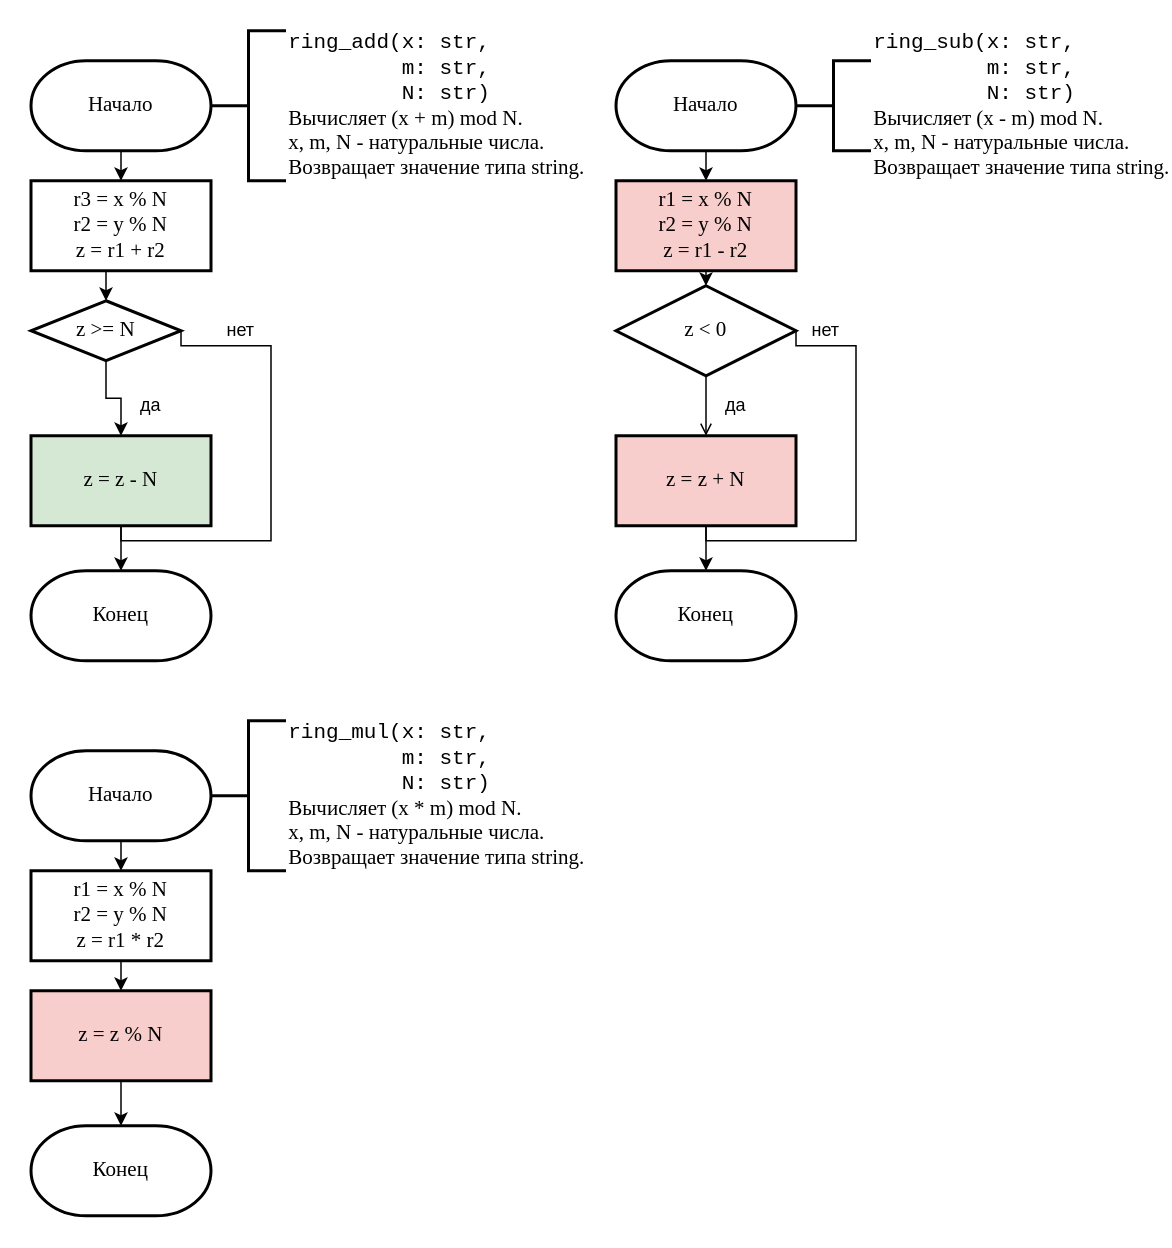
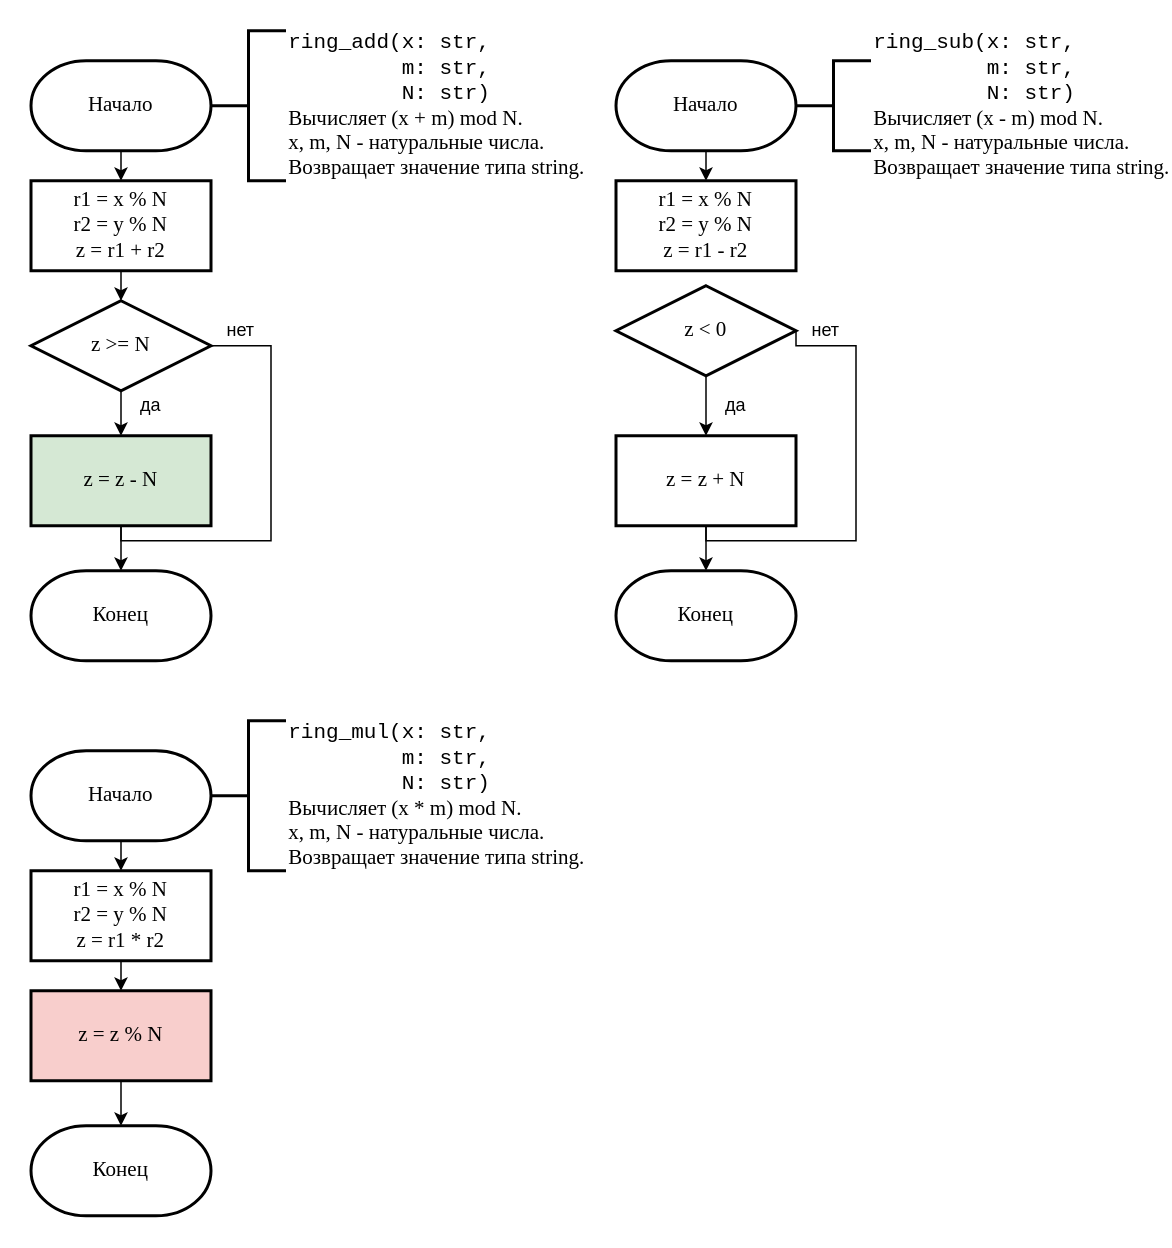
  <mxCell id="0" />
  <mxCell id="1" parent="0" />
  <mxCell id="2" style="edgeStyle=orthogonalEdgeStyle;rounded=0;orthogonalLoop=1;jettySize=auto;html=1;exitX=0.5;exitY=1;exitDx=0;exitDy=0;exitPerimeter=0;entryX=0.5;entryY=0;entryDx=0;entryDy=0;entryPerimeter=0;" parent="1" source="3" edge="1"><mxGeometry relative="1" as="geometry"><mxPoint x="80" y="120" as="targetPoint" /></mxGeometry></mxCell>
  <mxCell id="3" value="Начало" style="strokeWidth=2;html=1;shape=mxgraph.flowchart.terminator;whiteSpace=wrap;fontSize=14;fontFamily=Times New Roman;" parent="1" vertex="1"><mxGeometry x="20" y="40" width="120" height="60" as="geometry" /></mxCell>
  <mxCell id="4" value="&lt;div&gt;&lt;font face=&quot;Courier New&quot;&gt;ring_add(x: str,&lt;/font&gt;&lt;/div&gt;&lt;div&gt;&lt;font face=&quot;Courier New&quot;&gt;&amp;nbsp;&amp;nbsp;&amp;nbsp;&amp;nbsp;&amp;nbsp;&amp;nbsp;&amp;nbsp;&amp;nbsp; m: str,&lt;/font&gt;&lt;/div&gt;&lt;div&gt;&lt;font face=&quot;Courier New&quot;&gt;&amp;nbsp;&amp;nbsp;&amp;nbsp;&amp;nbsp;&amp;nbsp;&amp;nbsp;&amp;nbsp;&amp;nbsp; N: str)&lt;/font&gt;&lt;/div&gt;&lt;div&gt;Вычисляет (x + m) mod N.&lt;br&gt;&lt;/div&gt;&lt;div&gt;x, m, N - натуральные числа.&lt;br&gt;&lt;/div&gt;&lt;div&gt;Возвращает значение типа string.&lt;br&gt;&lt;/div&gt;" style="strokeWidth=2;html=1;shape=mxgraph.flowchart.annotation_2;align=left;labelPosition=right;pointerEvents=1;fontFamily=Times New Roman;fontSize=14;" parent="1" vertex="1"><mxGeometry x="140" y="20" width="50" height="100" as="geometry" /></mxCell>
  <mxCell id="5" style="edgeStyle=orthogonalEdgeStyle;rounded=0;orthogonalLoop=1;jettySize=auto;html=1;exitX=0.5;exitY=1;exitDx=0;exitDy=0;entryX=0.5;entryY=0;entryDx=0;entryDy=0;entryPerimeter=0;" edge="1" parent="1" source="6" target="9"><mxGeometry relative="1" as="geometry" /></mxCell>
- <mxCell id="6" value="&lt;div&gt;r3 = x % N&lt;/div&gt;&lt;div&gt;r2 = y % N&lt;/div&gt;&lt;div&gt;z = r1 + r2&lt;br&gt;&lt;/div&gt;" style="rounded=0;whiteSpace=wrap;html=1;absoluteArcSize=1;arcSize=14;strokeWidth=2;fontFamily=Times New Roman;fontSize=14;" parent="1" vertex="1"><mxGeometry x="20" y="120" width="120" height="60" as="geometry" /></mxCell>
+ <mxCell id="6" value="&lt;div&gt;r1 = x % N&lt;/div&gt;&lt;div&gt;r2 = y % N&lt;/div&gt;&lt;div&gt;z = r1 + r2&lt;br&gt;&lt;/div&gt;" style="rounded=0;whiteSpace=wrap;html=1;absoluteArcSize=1;arcSize=14;strokeWidth=2;fontFamily=Times New Roman;fontSize=14;" parent="1" vertex="1"><mxGeometry x="20" y="120" width="120" height="60" as="geometry" /></mxCell>
  <mxCell id="7" value="" style="edgeStyle=orthogonalEdgeStyle;rounded=0;orthogonalLoop=1;jettySize=auto;html=1;exitX=0.5;exitY=1;exitDx=0;exitDy=0;exitPerimeter=0;entryX=0.5;entryY=0;entryDx=0;entryDy=0;fontFamily=Times New Roman;fontSize=14;" parent="1" source="9" target="11" edge="1"><mxGeometry relative="1" as="geometry" /></mxCell>
  <mxCell id="8" style="edgeStyle=orthogonalEdgeStyle;rounded=0;orthogonalLoop=1;jettySize=auto;html=1;exitX=1;exitY=0.5;exitDx=0;exitDy=0;exitPerimeter=0;endArrow=none;endFill=0;" edge="1" parent="1" source="9"><mxGeometry relative="1" as="geometry"><mxPoint x="80" y="350" as="targetPoint" /><Array as="points"><mxPoint x="180" y="230" /><mxPoint x="180" y="360" /><mxPoint x="80" y="360" /></Array></mxGeometry></mxCell>
- <mxCell id="9" value="z &amp;gt;= N" style="strokeWidth=2;html=1;shape=mxgraph.flowchart.decision;whiteSpace=wrap;rounded=0;fontFamily=Times New Roman;fontSize=14;" parent="1" vertex="1"><mxGeometry x="20" y="200" width="100" height="40" as="geometry" /></mxCell>
+ <mxCell id="9" value="z &amp;gt;= N" style="strokeWidth=2;html=1;shape=mxgraph.flowchart.decision;whiteSpace=wrap;rounded=0;fontFamily=Times New Roman;fontSize=14;" parent="1" vertex="1"><mxGeometry x="20" y="200" width="120" height="60" as="geometry" /></mxCell>
  <mxCell id="10" style="edgeStyle=orthogonalEdgeStyle;rounded=0;orthogonalLoop=1;jettySize=auto;html=1;exitX=0.5;exitY=1;exitDx=0;exitDy=0;entryX=0.5;entryY=0;entryDx=0;entryDy=0;entryPerimeter=0;" edge="1" parent="1" source="11" target="13"><mxGeometry relative="1" as="geometry" /></mxCell>
  <mxCell id="11" value="z = z - N" style="rounded=0;whiteSpace=wrap;html=1;absoluteArcSize=1;arcSize=14;strokeWidth=2;fontFamily=Times New Roman;fontSize=14;fillColor=#d5e8d4;" parent="1" vertex="1"><mxGeometry x="20" y="290" width="120" height="60" as="geometry" /></mxCell>
  <mxCell id="12" value="нет" style="text;html=1;strokeColor=none;fillColor=none;align=center;verticalAlign=middle;whiteSpace=wrap;rounded=0;" parent="1" vertex="1"><mxGeometry x="150" y="210" width="20" height="20" as="geometry" /></mxCell>
  <mxCell id="13" value="Конец" style="strokeWidth=2;html=1;shape=mxgraph.flowchart.terminator;whiteSpace=wrap;fontSize=14;fontFamily=Times New Roman;" parent="1" vertex="1"><mxGeometry x="20" y="380" width="120" height="60" as="geometry" /></mxCell>
  <mxCell id="14" value="да" style="text;html=1;strokeColor=none;fillColor=none;align=center;verticalAlign=middle;whiteSpace=wrap;rounded=0;" vertex="1" parent="1"><mxGeometry x="90" y="260" width="20" height="20" as="geometry" /></mxCell>
  <mxCell id="15" style="edgeStyle=orthogonalEdgeStyle;rounded=0;orthogonalLoop=1;jettySize=auto;html=1;exitX=0.5;exitY=1;exitDx=0;exitDy=0;exitPerimeter=0;entryX=0.5;entryY=0;entryDx=0;entryDy=0;entryPerimeter=0;" edge="1" parent="1" source="16"><mxGeometry relative="1" as="geometry"><mxPoint x="470" y="120" as="targetPoint" /></mxGeometry></mxCell>
  <mxCell id="16" value="Начало" style="strokeWidth=2;html=1;shape=mxgraph.flowchart.terminator;whiteSpace=wrap;fontSize=14;fontFamily=Times New Roman;" vertex="1" parent="1"><mxGeometry x="410" y="40" width="120" height="60" as="geometry" /></mxCell>
  <mxCell id="17" value="&lt;div&gt;&lt;font face=&quot;Courier New&quot;&gt;ring_sub(x: str,&lt;/font&gt;&lt;/div&gt;&lt;div&gt;&lt;font face=&quot;Courier New&quot;&gt;&amp;nbsp;&amp;nbsp;&amp;nbsp;&amp;nbsp;&amp;nbsp;&amp;nbsp;&amp;nbsp;&amp;nbsp; m: str,&lt;/font&gt;&lt;/div&gt;&lt;div&gt;&lt;font face=&quot;Courier New&quot;&gt;&amp;nbsp;&amp;nbsp;&amp;nbsp;&amp;nbsp;&amp;nbsp;&amp;nbsp;&amp;nbsp;&amp;nbsp; N: str)&lt;/font&gt;&lt;/div&gt;&lt;div&gt;Вычисляет (x - m) mod N.&lt;br&gt;&lt;/div&gt;&lt;div&gt;x, m, N - натуральные числа.&lt;br&gt;&lt;/div&gt;&lt;div&gt;Возвращает значение типа string.&lt;br&gt;&lt;/div&gt;" style="strokeWidth=2;html=1;shape=mxgraph.flowchart.annotation_2;align=left;labelPosition=right;pointerEvents=1;fontFamily=Times New Roman;fontSize=14;" vertex="1" parent="1"><mxGeometry x="530" y="40" width="50" height="60" as="geometry" /></mxCell>
- <mxCell id="18" style="edgeStyle=orthogonalEdgeStyle;rounded=0;orthogonalLoop=1;jettySize=auto;html=1;exitX=0.5;exitY=1;exitDx=0;exitDy=0;entryX=0.5;entryY=0;entryDx=0;entryDy=0;entryPerimeter=0;" edge="1" parent="1" source="19" target="22"><mxGeometry relative="1" as="geometry" /></mxCell>
- <mxCell id="19" value="&lt;div&gt;r1 = x % N&lt;/div&gt;&lt;div&gt;r2 = y % N&lt;/div&gt;&lt;div&gt;z = r1 - r2&lt;br&gt;&lt;/div&gt;" style="rounded=0;whiteSpace=wrap;html=1;absoluteArcSize=1;arcSize=14;strokeWidth=2;fontFamily=Times New Roman;fontSize=14;fillColor=#f8cecc;" vertex="1" parent="1"><mxGeometry x="410" y="120" width="120" height="60" as="geometry" /></mxCell>
- <mxCell id="20" value="" style="edgeStyle=orthogonalEdgeStyle;rounded=0;orthogonalLoop=1;jettySize=auto;html=1;exitX=0.5;exitY=1;exitDx=0;exitDy=0;exitPerimeter=0;entryX=0.5;entryY=0;entryDx=0;entryDy=0;fontFamily=Times New Roman;fontSize=14;endArrow=open;" edge="1" parent="1" source="22" target="24"><mxGeometry relative="1" as="geometry" /></mxCell>
+ <mxCell id="19" value="&lt;div&gt;r1 = x % N&lt;/div&gt;&lt;div&gt;r2 = y % N&lt;/div&gt;&lt;div&gt;z = r1 - r2&lt;br&gt;&lt;/div&gt;" style="rounded=0;whiteSpace=wrap;html=1;absoluteArcSize=1;arcSize=14;strokeWidth=2;fontFamily=Times New Roman;fontSize=14;" vertex="1" parent="1"><mxGeometry x="410" y="120" width="120" height="60" as="geometry" /></mxCell>
+ <mxCell id="20" value="" style="edgeStyle=orthogonalEdgeStyle;rounded=0;orthogonalLoop=1;jettySize=auto;html=1;exitX=0.5;exitY=1;exitDx=0;exitDy=0;exitPerimeter=0;entryX=0.5;entryY=0;entryDx=0;entryDy=0;fontFamily=Times New Roman;fontSize=14;" edge="1" parent="1" source="22" target="24"><mxGeometry relative="1" as="geometry" /></mxCell>
  <mxCell id="21" style="edgeStyle=orthogonalEdgeStyle;rounded=0;orthogonalLoop=1;jettySize=auto;html=1;exitX=1;exitY=0.5;exitDx=0;exitDy=0;exitPerimeter=0;endArrow=none;endFill=0;" edge="1" parent="1" source="22"><mxGeometry relative="1" as="geometry"><mxPoint x="470" y="350" as="targetPoint" /><Array as="points"><mxPoint x="570" y="230" /><mxPoint x="570" y="360" /><mxPoint x="470" y="360" /></Array></mxGeometry></mxCell>
  <mxCell id="22" value="z &amp;lt; 0" style="strokeWidth=2;html=1;shape=mxgraph.flowchart.decision;whiteSpace=wrap;rounded=0;fontFamily=Times New Roman;fontSize=14;" vertex="1" parent="1"><mxGeometry x="410" y="190" width="120" height="60" as="geometry" /></mxCell>
  <mxCell id="23" style="edgeStyle=orthogonalEdgeStyle;rounded=0;orthogonalLoop=1;jettySize=auto;html=1;exitX=0.5;exitY=1;exitDx=0;exitDy=0;entryX=0.5;entryY=0;entryDx=0;entryDy=0;entryPerimeter=0;" edge="1" parent="1" source="24" target="26"><mxGeometry relative="1" as="geometry" /></mxCell>
- <mxCell id="24" value="z = z + N" style="rounded=0;whiteSpace=wrap;html=1;absoluteArcSize=1;arcSize=14;strokeWidth=2;fontFamily=Times New Roman;fontSize=14;fillColor=#f8cecc;" vertex="1" parent="1"><mxGeometry x="410" y="290" width="120" height="60" as="geometry" /></mxCell>
+ <mxCell id="24" value="z = z + N" style="rounded=0;whiteSpace=wrap;html=1;absoluteArcSize=1;arcSize=14;strokeWidth=2;fontFamily=Times New Roman;fontSize=14;" vertex="1" parent="1"><mxGeometry x="410" y="290" width="120" height="60" as="geometry" /></mxCell>
  <mxCell id="25" value="нет" style="text;html=1;strokeColor=none;fillColor=none;align=center;verticalAlign=middle;whiteSpace=wrap;rounded=0;" vertex="1" parent="1"><mxGeometry x="540" y="210" width="20" height="20" as="geometry" /></mxCell>
  <mxCell id="26" value="Конец" style="strokeWidth=2;html=1;shape=mxgraph.flowchart.terminator;whiteSpace=wrap;fontSize=14;fontFamily=Times New Roman;" vertex="1" parent="1"><mxGeometry x="410" y="380" width="120" height="60" as="geometry" /></mxCell>
  <mxCell id="27" value="да" style="text;html=1;strokeColor=none;fillColor=none;align=center;verticalAlign=middle;whiteSpace=wrap;rounded=0;" vertex="1" parent="1"><mxGeometry x="480" y="260" width="20" height="20" as="geometry" /></mxCell>
  <mxCell id="28" style="edgeStyle=orthogonalEdgeStyle;rounded=0;orthogonalLoop=1;jettySize=auto;html=1;exitX=0.5;exitY=1;exitDx=0;exitDy=0;exitPerimeter=0;entryX=0.5;entryY=0;entryDx=0;entryDy=0;entryPerimeter=0;" edge="1" parent="1" source="29"><mxGeometry relative="1" as="geometry"><mxPoint x="80" y="580" as="targetPoint" /></mxGeometry></mxCell>
  <mxCell id="29" value="Начало" style="strokeWidth=2;html=1;shape=mxgraph.flowchart.terminator;whiteSpace=wrap;fontSize=14;fontFamily=Times New Roman;" vertex="1" parent="1"><mxGeometry x="20" y="500" width="120" height="60" as="geometry" /></mxCell>
  <mxCell id="30" value="&lt;div&gt;&lt;font face=&quot;Courier New&quot;&gt;ring_mul(x: str,&lt;/font&gt;&lt;/div&gt;&lt;div&gt;&lt;font face=&quot;Courier New&quot;&gt;&amp;nbsp;&amp;nbsp;&amp;nbsp;&amp;nbsp;&amp;nbsp;&amp;nbsp;&amp;nbsp;&amp;nbsp; m: str,&lt;/font&gt;&lt;/div&gt;&lt;div&gt;&lt;font face=&quot;Courier New&quot;&gt;&amp;nbsp;&amp;nbsp;&amp;nbsp;&amp;nbsp;&amp;nbsp;&amp;nbsp;&amp;nbsp;&amp;nbsp; N: str)&lt;/font&gt;&lt;/div&gt;&lt;div&gt;Вычисляет (x * m) mod N.&lt;br&gt;&lt;/div&gt;&lt;div&gt;x, m, N - натуральные числа.&lt;br&gt;&lt;/div&gt;&lt;div&gt;Возвращает значение типа string.&lt;br&gt;&lt;/div&gt;" style="strokeWidth=2;html=1;shape=mxgraph.flowchart.annotation_2;align=left;labelPosition=right;pointerEvents=1;fontFamily=Times New Roman;fontSize=14;" vertex="1" parent="1"><mxGeometry x="140" y="480" width="50" height="100" as="geometry" /></mxCell>
  <mxCell id="31" style="edgeStyle=orthogonalEdgeStyle;rounded=0;orthogonalLoop=1;jettySize=auto;html=1;exitX=0.5;exitY=1;exitDx=0;exitDy=0;entryX=0.5;entryY=0;entryDx=0;entryDy=0;entryPerimeter=0;" edge="1" parent="1" source="32"><mxGeometry relative="1" as="geometry"><mxPoint x="80" y="660" as="targetPoint" /></mxGeometry></mxCell>
  <mxCell id="32" value="&lt;div&gt;r1 = x % N&lt;/div&gt;&lt;div&gt;r2 = y % N&lt;/div&gt;&lt;div&gt;z = r1 * r2&lt;br&gt;&lt;/div&gt;" style="rounded=0;whiteSpace=wrap;html=1;absoluteArcSize=1;arcSize=14;strokeWidth=2;fontFamily=Times New Roman;fontSize=14;" vertex="1" parent="1"><mxGeometry x="20" y="580" width="120" height="60" as="geometry" /></mxCell>
  <mxCell id="33" style="edgeStyle=orthogonalEdgeStyle;rounded=0;orthogonalLoop=1;jettySize=auto;html=1;exitX=0.5;exitY=1;exitDx=0;exitDy=0;entryX=0.5;entryY=0;entryDx=0;entryDy=0;entryPerimeter=0;" edge="1" parent="1" source="34" target="35"><mxGeometry relative="1" as="geometry" /></mxCell>
  <mxCell id="34" value="z = z % N" style="rounded=0;whiteSpace=wrap;html=1;absoluteArcSize=1;arcSize=14;strokeWidth=2;fontFamily=Times New Roman;fontSize=14;fillColor=#f8cecc;" vertex="1" parent="1"><mxGeometry x="20" y="660" width="120" height="60" as="geometry" /></mxCell>
  <mxCell id="35" value="Конец" style="strokeWidth=2;html=1;shape=mxgraph.flowchart.terminator;whiteSpace=wrap;fontSize=14;fontFamily=Times New Roman;" vertex="1" parent="1"><mxGeometry x="20" y="750" width="120" height="60" as="geometry" /></mxCell>
